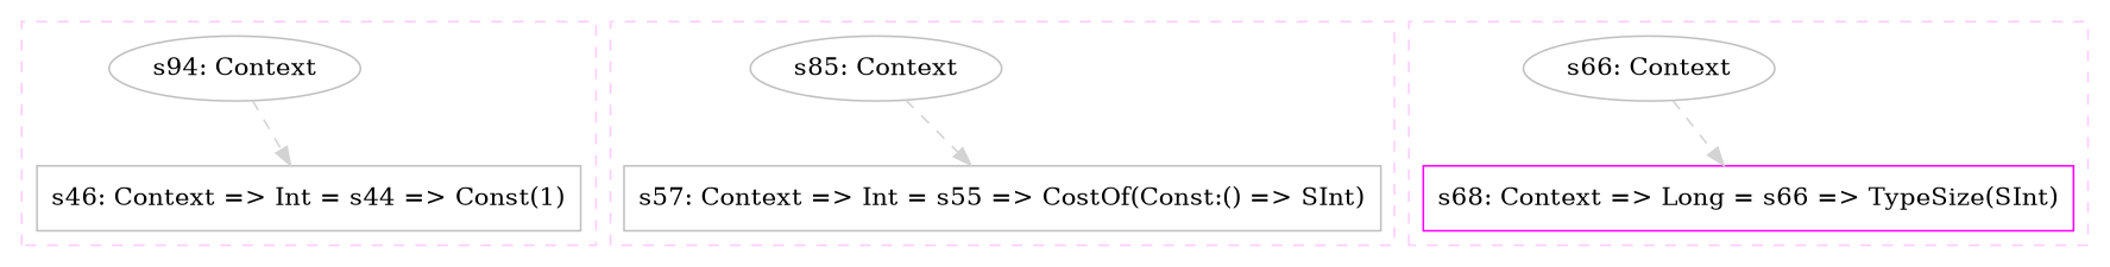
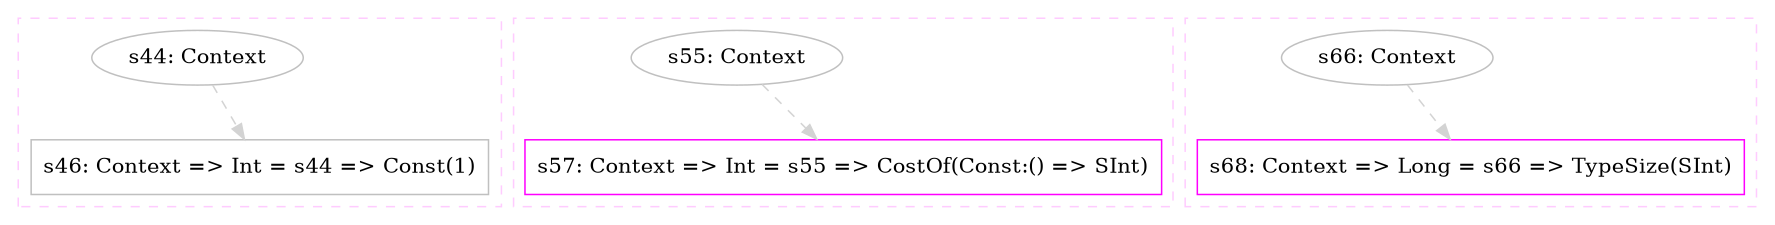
  digraph {
    concentrate=true
    node [color=gray fillcolor=white shape=oval style=filled]
    edge [color=lightgray style=dashed weight=0]
-   n1 [label="s94: Context"]
+   n1 [label="s44: Context"]
    n2 [label="s46: Context => Int = s44 => Const(1)" shape=box]
-   n3 [label="s85: Context"]
-   n4 [label="s57: Context => Int = s55 => CostOf(Const:() => SInt)" shape=box]
+   n3 [label="s55: Context"]
+   n4 [color=magenta label="s57: Context => Int = s55 => CostOf(Const:() => SInt)" shape=box]
    n5 [label="s66: Context"]
    n6 [color=magenta label="s68: Context => Long = s66 => TypeSize(SInt)" shape=box]
    subgraph cluster_1 {
      color="#FFCCFF"
      style=dashed
      subgraph sub_2 {
        color="#FFCCFF"
        rank=source
        style=dashed
        n1
      }
      subgraph sub_3 {
        color="#FFCCFF"
        rank=sink
        style=dashed
        n2
      }
    }
    subgraph cluster_4 {
      color="#FFCCFF"
      style=dashed
      subgraph sub_5 {
        color="#FFCCFF"
        rank=source
        style=dashed
        n3
      }
      subgraph sub_6 {
        color="#FFCCFF"
        rank=sink
        style=dashed
        n4
      }
    }
    subgraph cluster_7 {
      color="#FFCCFF"
      style=dashed
      subgraph sub_8 {
        color="#FFCCFF"
        rank=source
        style=dashed
        n5
      }
      subgraph sub_9 {
        color="#FFCCFF"
        rank=sink
        style=dashed
        n6
      }
    }
    n1 -> n2
    n3 -> n4
    n5 -> n6
  }
